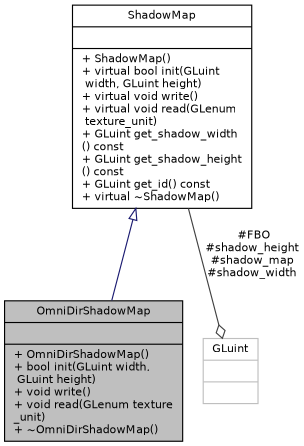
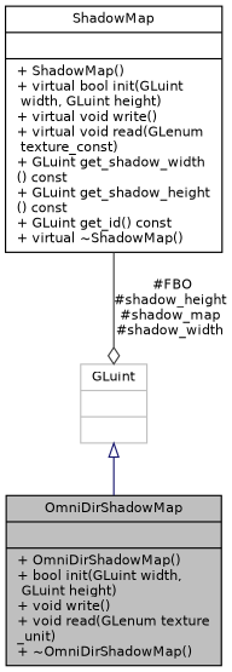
  digraph {
    fontname="DejaVu Sans"
    node [color=black fontname="DejaVu Sans" fontsize=10 shape=record]
    edge [fontname="DejaVu Sans" fontsize=10 labelfontname=Helvetica labelfontsize=10 style=solid]
    n1 [fillcolor=grey75 fontcolor=black height=0.2 label="{OmniDirShadowMap\n||+  OmniDirShadowMap()\l+ bool init(GLuint width,\l GLuint height)\l+ void write()\l+ void read(GLenum texture\l_unit)\l+  ~OmniDirShadowMap()\l}" style=filled width=0.4]
-   n2 [height=0.2 label="{ShadowMap\n||+  ShadowMap()\l+ virtual bool init(GLuint\l width, GLuint height)\l+ virtual void write()\l+ virtual void read(GLenum\l texture_unit)\l+ GLuint get_shadow_width\l() const\l+ GLuint get_shadow_height\l() const\l+ GLuint get_id() const\l+ virtual ~ShadowMap()\l}" width=0.4]
+   n2 [height=0.2 label="{ShadowMap\n||+  ShadowMap()\l+ virtual bool init(GLuint\l width, GLuint height)\l+ virtual void write()\l+ virtual void read(GLenum\l texture_const)\l+ GLuint get_shadow_width\l() const\l+ GLuint get_shadow_height\l() const\l+ GLuint get_id() const\l+ virtual ~ShadowMap()\l}" width=0.4]
    n3 [color=grey75 height=0.2 label="{GLuint\n||}" width=0.4]
-   n2 -> n1 [arrowtail=onormal color=midnightblue dir=back]
+   n3 -> n1 [arrowtail=onormal color=midnightblue dir=back]
    n2 -> n3 [arrowhead=odiamond color=grey25 label=" #FBO\n#shadow_height\n#shadow_map\n#shadow_width"]
  }
